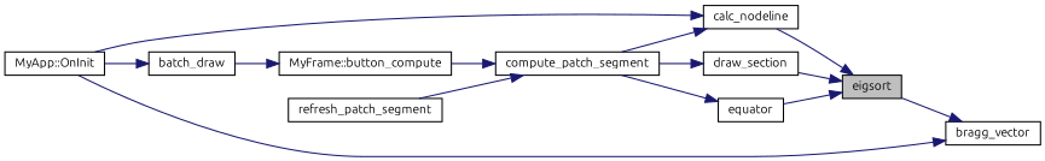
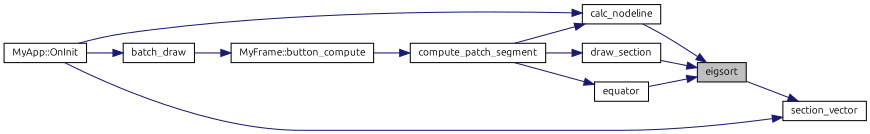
  digraph {
    fontname=Ubuntu
    rankdir=RL
    node [color=black fillcolor=white fontname=Ubuntu fontsize=10 shape=record style=filled]
    edge [color=midnightblue dir=back fontname=Ubuntu fontsize=10 labelfontname=Helvetica labelfontsize=10 style=solid]
    n1 [fillcolor=grey75 fontcolor=black height=0.2 label=eigsort width=0.4]
    n2 [height=0.2 label=calc_nodeline width=0.4]
    n3 [height=0.2 label=draw_section width=0.4]
    n4 [height=0.2 label=equator width=0.4]
-   n5 [height=0.2 label=bragg_vector width=0.4]
+   n5 [height=0.2 label=section_vector width=0.4]
    n6 [height=0.2 label="MyApp::OnInit" width=0.4]
    n7 [height=0.2 label=compute_patch_segment width=0.4]
    n8 [height=0.2 label="MyFrame::button_compute" width=0.4]
-   n9 [height=0.2 label=refresh_patch_segment width=0.4]
    n10 [height=0.2 label=batch_draw width=0.4]
    n1 -> n2
    n1 -> n3
    n1 -> n4
    n2 -> n6
    n2 -> n7
    n3 -> n7
    n4 -> n7
    n5 -> n1
    n5 -> n6
    n7 -> n8
-   n7 -> n9
    n8 -> n10
    n10 -> n6
  }
